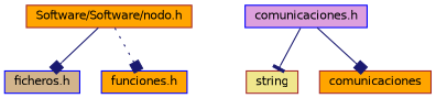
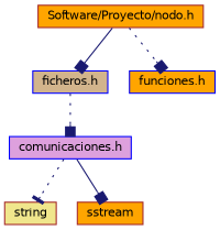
  digraph {
    node [color=brown fillcolor=orange fontname=Helvetica fontsize=10 shape=record style=filled]
    edge [arrowhead=box color=midnightblue fontname=Helvetica fontsize=10 labelfontname=Helvetica labelfontsize=10 style=dotted]
-   n1 [fontcolor=black height=0.2 label="Software/Software/nodo.h" width=0.4]
+   n1 [fontcolor=black height=0.2 label="Software/Proyecto/nodo.h" width=0.4]
    n2 [color=blue fillcolor=tan height=0.2 label="ficheros.h" width=0.4]
    n3 [color=blue height=0.2 label="funciones.h" width=0.4]
    n4 [color=blue fillcolor=plum height=0.2 label="comunicaciones.h" width=0.4]
    n5 [fillcolor=khaki height=0.2 label=string width=0.4]
-   n6 [height=0.2 label=comunicaciones width=0.4]
+   n6 [height=0.2 label=sstream width=0.4]
    n1 -> n2 [style=solid]
    n1 -> n3
-   n4 -> n5 [arrowhead=tee style=solid]
+   n2 -> n4
+   n4 -> n5 [arrowhead=tee]
    n4 -> n6 [style=solid]
  }
